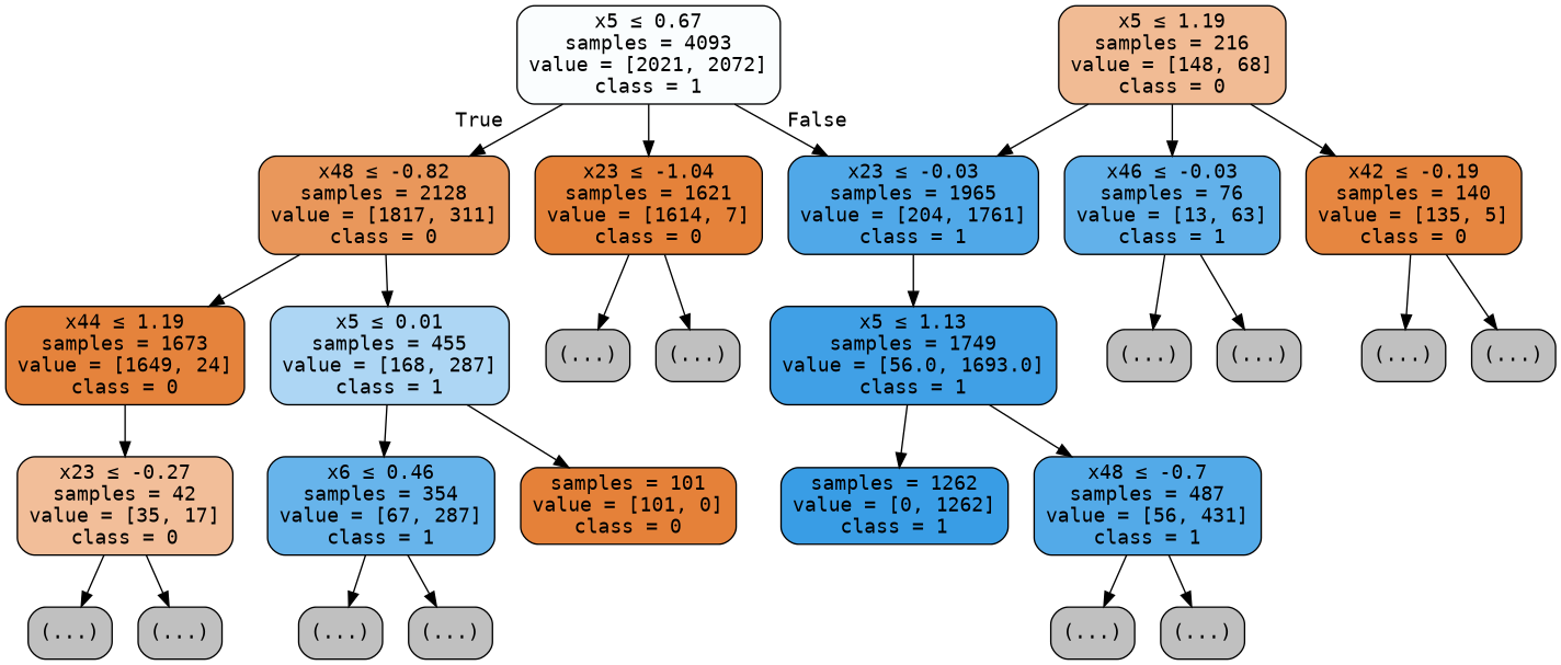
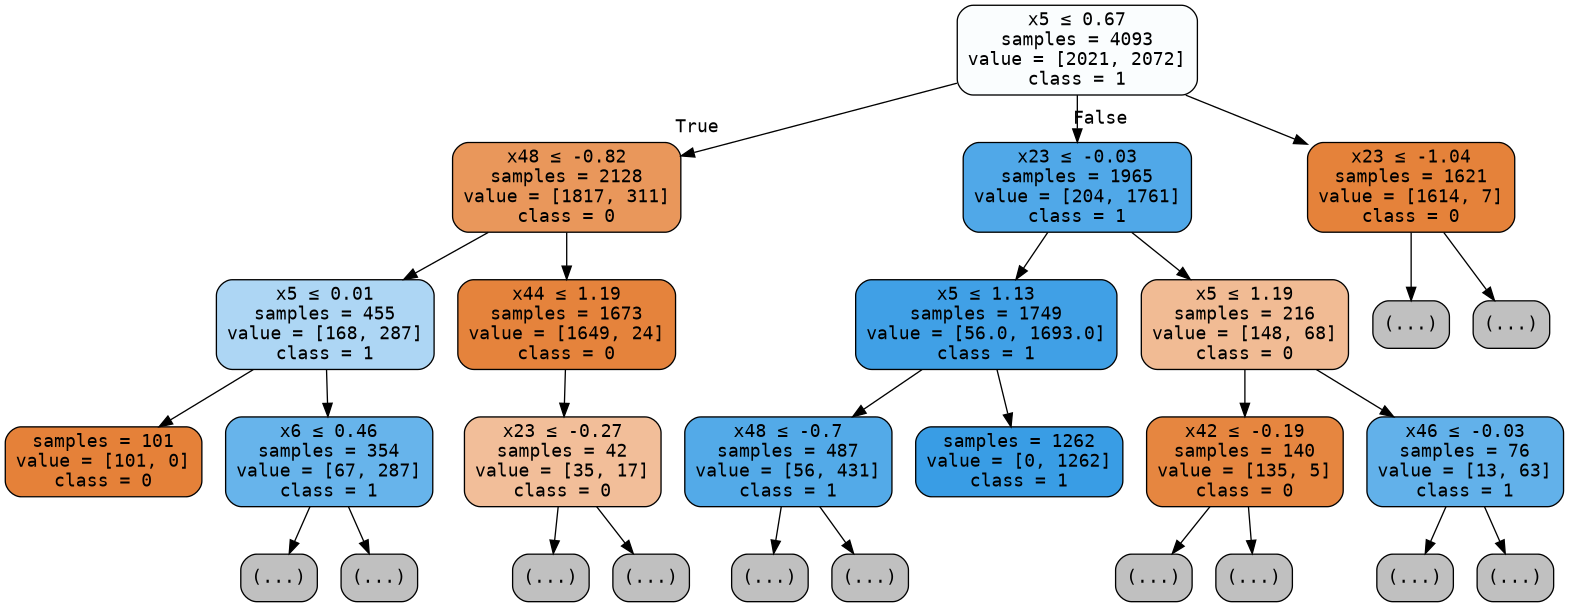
  digraph {
    fontname="DejaVu Sans Mono"
    node [color=black fillcolor="#C0C0C0" fontname="DejaVu Sans Mono" shape=box style="filled, rounded"]
    edge [fontname="DejaVu Sans Mono"]
    n1 [fillcolor="#fafdfe" label=<x5 &le; 0.67<br/>samples = 4093<br/>value = [2021, 2072]<br/>class = 1>]
    n2 [fillcolor="#e9975b" label=<x48 &le; -0.82<br/>samples = 2128<br/>value = [1817, 311]<br/>class = 0>]
    n3 [fillcolor="#50a8e8" label=<x23 &le; -0.03<br/>samples = 1965<br/>value = [204, 1761]<br/>class = 1>]
    n4 [fillcolor="#e5823a" label=<x23 &le; -1.04<br/>samples = 1621<br/>value = [1614, 7]<br/>class = 0>]
    n5 [fillcolor="#add6f4" label=<x5 &le; 0.01<br/>samples = 455<br/>value = [168, 287]<br/>class = 1>]
    n6 [fillcolor="#e5833c" label=<x44 &le; 1.19<br/>samples = 1673<br/>value = [1649, 24]<br/>class = 0>]
    n7 [fillcolor="#40a0e6" label=<x5 &le; 1.13<br/>samples = 1749<br/>value = [56.0, 1693.0]<br/>class = 1>]
    n8 [fillcolor="#f1bb94" label=<x5 &le; 1.19<br/>samples = 216<br/>value = [148, 68]<br/>class = 0>]
    n9 [fillcolor="#e58139" label=<samples = 101<br/>value = [101, 0]<br/>class = 0>]
    n10 [fillcolor="#67b4eb" label=<x6 &le; 0.46<br/>samples = 354<br/>value = [67, 287]<br/>class = 1>]
    n11 [fillcolor="#f2be99" label=<x23 &le; -0.27<br/>samples = 42<br/>value = [35, 17]<br/>class = 0>]
    n12 [label="(...)"]
    n13 [label="(...)"]
    n14 [label="(...)"]
    n15 [label="(...)"]
    n16 [label="(...)"]
    n17 [label="(...)"]
    n18 [fillcolor="#53aae8" label=<x48 &le; -0.7<br/>samples = 487<br/>value = [56, 431]<br/>class = 1>]
    n19 [fillcolor="#399de5" label=<samples = 1262<br/>value = [0, 1262]<br/>class = 1>]
    n20 [fillcolor="#e68640" label=<x42 &le; -0.19<br/>samples = 140<br/>value = [135, 5]<br/>class = 0>]
    n21 [fillcolor="#62b1ea" label=<x46 &le; -0.03<br/>samples = 76<br/>value = [13, 63]<br/>class = 1>]
    n22 [label="(...)"]
    n23 [label="(...)"]
    n24 [label="(...)"]
    n25 [label="(...)"]
    n26 [label="(...)"]
    n27 [label="(...)"]
    n1 -> n2 [headlabel=True labelangle=45 labeldistance=2.5]
    n1 -> n3 [headlabel=False labelangle=-45 labeldistance=2.5]
    n1 -> n4
    n2 -> n5
    n2 -> n6
    n3 -> n7
-   n8 -> n3
+   n3 -> n8
    n4 -> n14
    n4 -> n15
    n5 -> n9
    n5 -> n10
    n6 -> n11
    n7 -> n18
    n7 -> n19
    n8 -> n20
    n8 -> n21
    n10 -> n12
    n10 -> n13
    n11 -> n16
    n11 -> n17
    n18 -> n22
    n18 -> n23
    n20 -> n24
    n20 -> n25
    n21 -> n26
    n21 -> n27
  }
